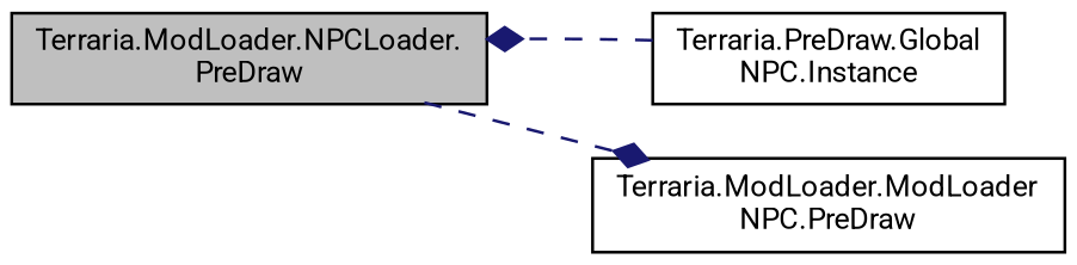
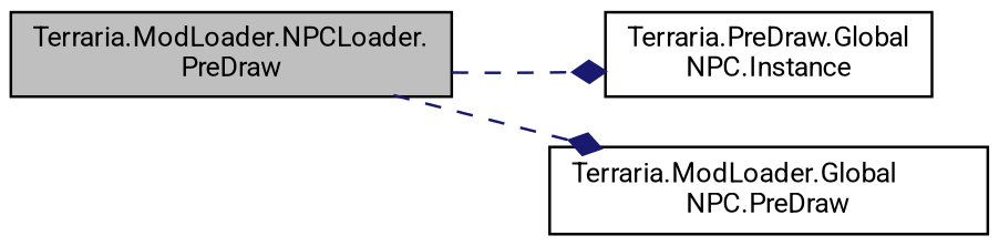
  digraph {
    fontname=Roboto
    rankdir=LR
    node [color=black fillcolor=white fontname=Roboto fontsize=10 shape=record style=filled]
    edge [arrowhead=diamond color=midnightblue fontname=Roboto fontsize=10 labelfontname=Helvetica labelfontsize=10 style=dashed]
    n1 [fillcolor=grey75 fontcolor=black height=0.2 label="Terraria.ModLoader.NPCLoader.\lPreDraw" width=0.4]
    n2 [height=0.2 label="Terraria.PreDraw.Global\lNPC.Instance" width=0.4]
-   n3 [height=0.2 label="Terraria.ModLoader.ModLoader\lNPC.PreDraw" width=0.4]
-   n2 -> n1
+   n3 [height=0.2 label="Terraria.ModLoader.Global\lNPC.PreDraw" width=0.4]
+   n1 -> n2
    n1 -> n3
  }
